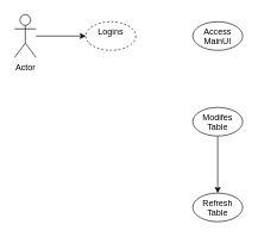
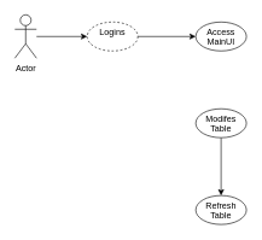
  <mxCell id="0" />
  <mxCell id="1" parent="0" />
  <mxCell id="2" value="" style="edgeStyle=orthogonalEdgeStyle;rounded=0;orthogonalLoop=1;jettySize=auto;html=1;" edge="1" parent="1" source="3" target="5"><mxGeometry relative="1" as="geometry" /></mxCell>
  <mxCell id="3" value="Actor" style="shape=umlActor;verticalLabelPosition=bottom;verticalAlign=top;html=1;outlineConnect=0;" vertex="1" parent="1"><mxGeometry x="20" y="20" width="30" height="60" as="geometry" /></mxCell>
+ <mxCell id="4" value="" style="edgeStyle=orthogonalEdgeStyle;rounded=0;orthogonalLoop=1;jettySize=auto;html=1;" edge="1" parent="1" source="5" target="6"><mxGeometry relative="1" as="geometry" /></mxCell>
  <mxCell id="5" value="Logins" style="ellipse;whiteSpace=wrap;html=1;verticalAlign=top;dashed=1;" vertex="1" parent="1"><mxGeometry x="120" y="30" width="70" height="40" as="geometry" /></mxCell>
  <mxCell id="6" value="Access&lt;br&gt;MainUI" style="ellipse;whiteSpace=wrap;html=1;verticalAlign=top;" vertex="1" parent="1"><mxGeometry x="270" y="30" width="70" height="40" as="geometry" /></mxCell>
  <mxCell id="7" value="" style="edgeStyle=orthogonalEdgeStyle;rounded=0;orthogonalLoop=1;jettySize=auto;html=1;" edge="1" parent="1" source="8" target="9"><mxGeometry relative="1" as="geometry" /></mxCell>
  <mxCell id="8" value="Modifes&lt;br&gt;Table" style="ellipse;whiteSpace=wrap;html=1;verticalAlign=top;" vertex="1" parent="1"><mxGeometry x="270" y="150" width="70" height="40" as="geometry" /></mxCell>
  <mxCell id="9" value="Refresh Table" style="ellipse;whiteSpace=wrap;html=1;verticalAlign=top;" vertex="1" parent="1"><mxGeometry x="270" y="270" width="70" height="40" as="geometry" /></mxCell>
